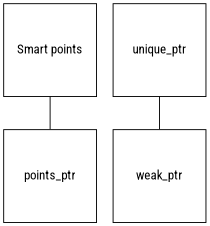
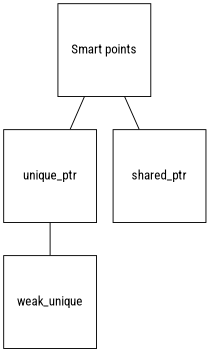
  graph {
    fontname="Roboto Condensed"
    node [fixedsize=true fontname="Roboto Condensed" shape=square]
    edge [fontname="Roboto Condensed"]
    n1 [label="Smart points" width=1.4]
    n2 [label=unique_ptr width=1.4]
-   n3 [label=points_ptr width=1.4]
-   n4 [fixedsize=ture label=weak_ptr width=1.4]
+   n3 [label=shared_ptr width=1.4]
+   n4 [fixedsize=ture label=weak_unique width=1.4]
+   n1 -- n2
    n1 -- n3
    n2 -- n4
  }
